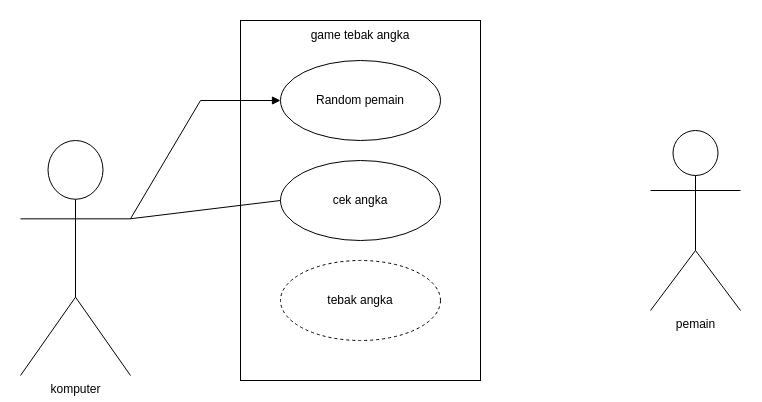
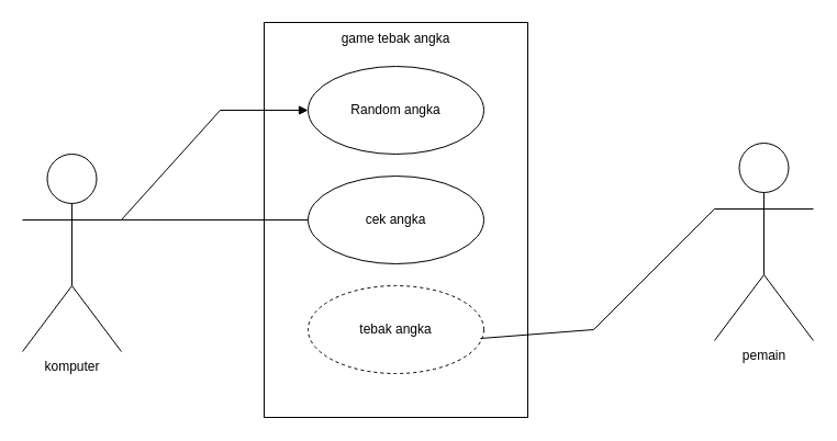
  <mxCell id="0" />
  <mxCell id="1" parent="0" />
  <mxCell id="2" value="" style="rounded=0;whiteSpace=wrap;html=1;" vertex="1" parent="1"><mxGeometry x="240" y="20" width="240" height="360" as="geometry" /></mxCell>
- <mxCell id="3" value="Random pemain" style="ellipse;whiteSpace=wrap;html=1;" vertex="1" parent="1"><mxGeometry x="280" y="60" width="160" height="80" as="geometry" /></mxCell>
+ <mxCell id="3" value="Random angka" style="ellipse;whiteSpace=wrap;html=1;" vertex="1" parent="1"><mxGeometry x="280" y="60" width="160" height="80" as="geometry" /></mxCell>
  <mxCell id="4" value="cek angka" style="ellipse;whiteSpace=wrap;html=1;" vertex="1" parent="1"><mxGeometry x="280" y="160" width="160" height="80" as="geometry" /></mxCell>
  <mxCell id="5" value="tebak angka" style="ellipse;whiteSpace=wrap;html=1;dashed=1;" vertex="1" parent="1"><mxGeometry x="280" y="260" width="160" height="80" as="geometry" /></mxCell>
  <mxCell id="6" value="pemain" style="shape=umlActor;verticalLabelPosition=bottom;verticalAlign=top;html=1;outlineConnect=0;" vertex="1" parent="1"><mxGeometry x="650" y="130" width="90" height="180" as="geometry" /></mxCell>
- <mxCell id="8" value="komputer" style="shape=umlActor;verticalLabelPosition=bottom;verticalAlign=top;html=1;outlineConnect=0;" vertex="1" parent="1"><mxGeometry x="20" y="140" width="110" height="235" as="geometry" /></mxCell>
+ <mxCell id="7" value="" style="endArrow=none;html=1;rounded=0;exitX=0.981;exitY=0.6;exitDx=0;exitDy=0;exitPerimeter=0;entryX=0;entryY=0.333;entryDx=0;entryDy=0;entryPerimeter=0;" edge="1" parent="1" source="5" target="6"><mxGeometry width="50" height="50" relative="1" as="geometry"><mxPoint x="530" y="310" as="sourcePoint" /><mxPoint x="640" y="200" as="targetPoint" /><Array as="points"><mxPoint x="540" y="300" /></Array></mxGeometry></mxCell>
+ <mxCell id="8" value="komputer" style="shape=umlActor;verticalLabelPosition=bottom;verticalAlign=top;html=1;outlineConnect=0;" vertex="1" parent="1"><mxGeometry x="20" y="140" width="90" height="180" as="geometry" /></mxCell>
  <mxCell id="9" value="" style="endArrow=block;html=1;rounded=0;exitX=1;exitY=0.333;exitDx=0;exitDy=0;exitPerimeter=0;entryX=0;entryY=0.5;entryDx=0;entryDy=0;" edge="1" parent="1" source="8" target="3"><mxGeometry width="50" height="50" relative="1" as="geometry"><mxPoint x="140" y="180" as="sourcePoint" /><mxPoint x="190" y="130" as="targetPoint" /><Array as="points"><mxPoint x="200" y="100" /></Array></mxGeometry></mxCell>
  <mxCell id="10" value="" style="endArrow=none;html=1;rounded=0;entryX=0;entryY=0.5;entryDx=0;entryDy=0;exitX=1;exitY=0.333;exitDx=0;exitDy=0;exitPerimeter=0;" edge="1" parent="1" source="8" target="4"><mxGeometry width="50" height="50" relative="1" as="geometry"><mxPoint x="140" y="240" as="sourcePoint" /><mxPoint x="190" y="190" as="targetPoint" /></mxGeometry></mxCell>
  <mxCell id="11" value="game tebak angka" style="text;html=1;strokeColor=none;fillColor=none;align=center;verticalAlign=middle;whiteSpace=wrap;rounded=0;" vertex="1" parent="1"><mxGeometry x="295" y="20" width="130" height="30" as="geometry" /></mxCell>
